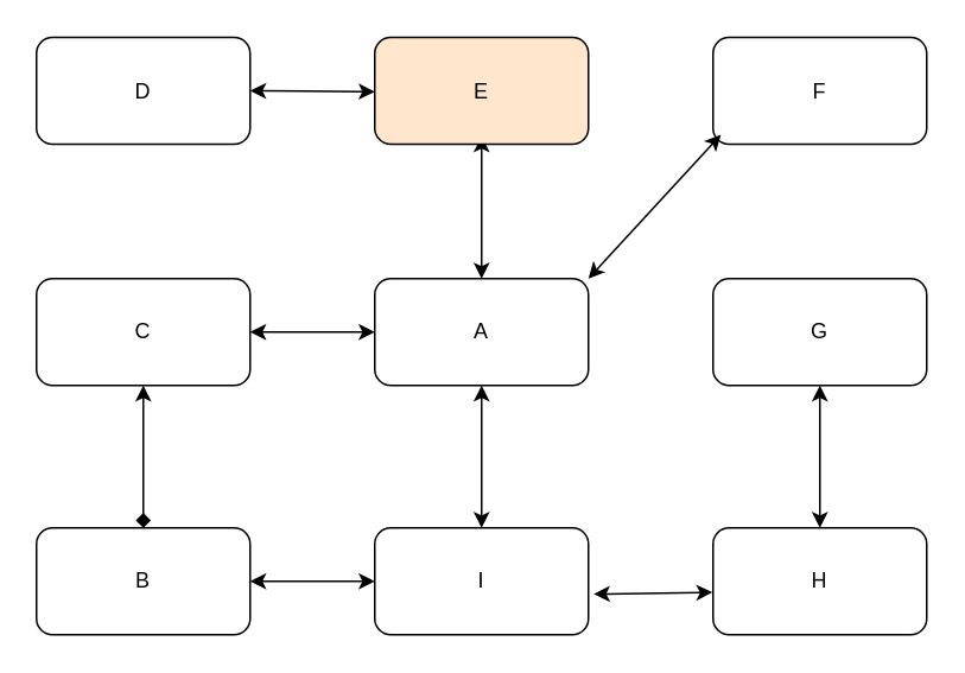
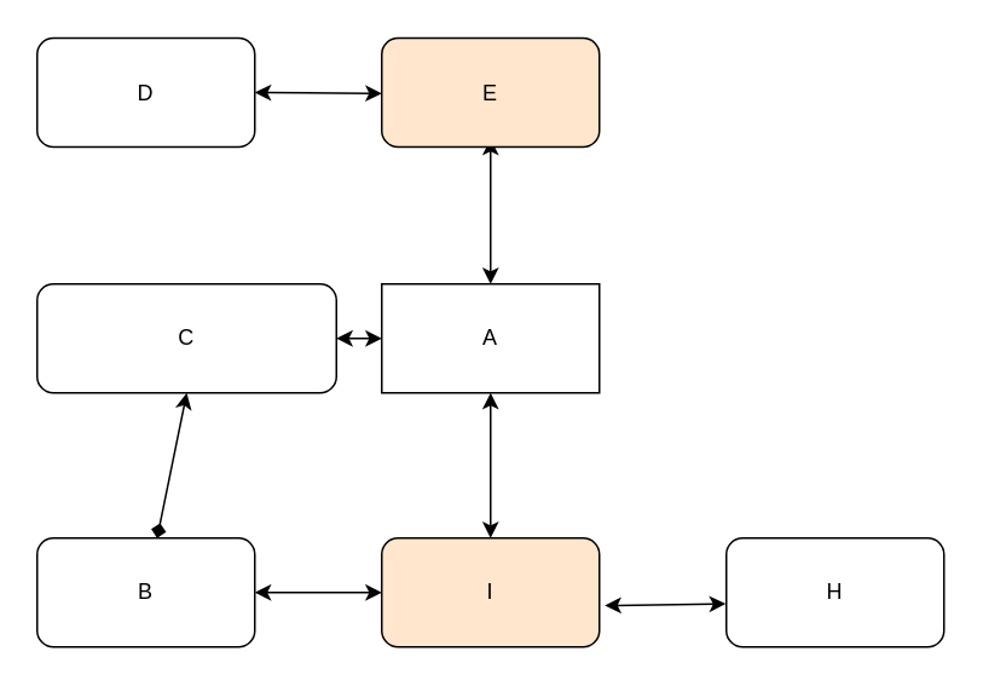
  <mxCell id="0" />
  <mxCell id="1" parent="0" />
  <mxCell id="2" value="" style="endArrow=classic;startArrow=classic;html=1;rounded=0;entryX=0.5;entryY=0;entryDx=0;entryDy=0;exitX=0.5;exitY=0.925;exitDx=0;exitDy=0;exitPerimeter=0;" edge="1" parent="1" target="3" source="8"><mxGeometry width="50" height="50" relative="1" as="geometry"><mxPoint x="250" y="126" as="sourcePoint" /><mxPoint x="380" y="126" as="targetPoint" /></mxGeometry></mxCell>
- <mxCell id="3" value="A" style="rounded=1;whiteSpace=wrap;html=1;" vertex="1" parent="1"><mxGeometry x="210" y="156" width="120" height="60" as="geometry" /></mxCell>
+ <mxCell id="3" value="A" style="whiteSpace=wrap;html=1;rounded=0;" vertex="1" parent="1"><mxGeometry x="210" y="156" width="120" height="60" as="geometry" /></mxCell>
  <mxCell id="4" value="B" style="rounded=1;whiteSpace=wrap;html=1;" vertex="1" parent="1"><mxGeometry x="20" y="296" width="120" height="60" as="geometry" /></mxCell>
- <mxCell id="5" value="C" style="rounded=1;whiteSpace=wrap;html=1;" vertex="1" parent="1"><mxGeometry x="20" y="156" width="120" height="60" as="geometry" /></mxCell>
- <mxCell id="6" value="G" style="rounded=1;whiteSpace=wrap;html=1;" vertex="1" parent="1"><mxGeometry x="400" y="156" width="120" height="60" as="geometry" /></mxCell>
+ <mxCell id="5" value="C" style="rounded=1;whiteSpace=wrap;html=1;" vertex="1" parent="1"><mxGeometry x="20" y="156" width="165" height="60" as="geometry" /></mxCell>
  <mxCell id="7" value="D" style="rounded=1;whiteSpace=wrap;html=1;" vertex="1" parent="1"><mxGeometry x="20" y="20.5" width="120" height="60" as="geometry" /></mxCell>
  <mxCell id="8" value="E" style="rounded=1;whiteSpace=wrap;html=1;fillColor=#ffe6cc;" vertex="1" parent="1"><mxGeometry x="210" y="20.5" width="120" height="60" as="geometry" /></mxCell>
- <mxCell id="9" value="F" style="rounded=1;whiteSpace=wrap;html=1;" vertex="1" parent="1"><mxGeometry x="400" y="20.5" width="120" height="60" as="geometry" /></mxCell>
  <mxCell id="10" value="H" style="rounded=1;whiteSpace=wrap;html=1;" vertex="1" parent="1"><mxGeometry x="400" y="296" width="120" height="60" as="geometry" /></mxCell>
- <mxCell id="11" value="I" style="rounded=1;whiteSpace=wrap;html=1;" vertex="1" parent="1"><mxGeometry x="210" y="296" width="120" height="60" as="geometry" /></mxCell>
+ <mxCell id="11" value="I" style="rounded=1;whiteSpace=wrap;html=1;fillColor=#ffe6cc;" vertex="1" parent="1"><mxGeometry x="210" y="296" width="120" height="60" as="geometry" /></mxCell>
  <mxCell id="12" value="" style="endArrow=classic;startArrow=classic;html=1;rounded=0;exitX=1;exitY=0.5;exitDx=0;exitDy=0;" edge="1" parent="1" source="7"><mxGeometry width="50" height="50" relative="1" as="geometry"><mxPoint x="600" y="66" as="sourcePoint" /><mxPoint x="210" y="51" as="targetPoint" /></mxGeometry></mxCell>
  <mxCell id="13" value="" style="endArrow=classic;startArrow=classic;html=1;rounded=0;entryX=0;entryY=0.5;entryDx=0;entryDy=0;" edge="1" parent="1" source="5" target="3"><mxGeometry width="50" height="50" relative="1" as="geometry"><mxPoint x="50" y="236" as="sourcePoint" /><mxPoint x="180" y="236" as="targetPoint" /></mxGeometry></mxCell>
  <mxCell id="14" value="" style="endArrow=classic;startArrow=classic;html=1;rounded=0;entryX=0.5;entryY=0;entryDx=0;entryDy=0;exitX=0.5;exitY=1;exitDx=0;exitDy=0;" edge="1" parent="1" source="3" target="11"><mxGeometry width="50" height="50" relative="1" as="geometry"><mxPoint x="550" y="266" as="sourcePoint" /><mxPoint x="680" y="266" as="targetPoint" /></mxGeometry></mxCell>
  <mxCell id="15" value="" style="endArrow=classic;startArrow=classic;html=1;rounded=0;entryX=-0.003;entryY=0.604;entryDx=0;entryDy=0;exitX=1.025;exitY=0.62;exitDx=0;exitDy=0;entryPerimeter=0;exitPerimeter=0;" edge="1" parent="1" source="11" target="10"><mxGeometry width="50" height="50" relative="1" as="geometry"><mxPoint x="279" y="386" as="sourcePoint" /><mxPoint x="409" y="386" as="targetPoint" /></mxGeometry></mxCell>
- <mxCell id="16" value="" style="endArrow=classic;startArrow=classic;html=1;rounded=0;entryX=0.5;entryY=0;entryDx=0;entryDy=0;exitX=0.5;exitY=1;exitDx=0;exitDy=0;" edge="1" parent="1" source="6" target="10"><mxGeometry width="50" height="50" relative="1" as="geometry"><mxPoint x="590" y="226" as="sourcePoint" /><mxPoint x="720" y="226" as="targetPoint" /></mxGeometry></mxCell>
- <mxCell id="17" value="" style="endArrow=classic;startArrow=classic;html=1;rounded=0;entryX=0.037;entryY=0.91;entryDx=0;entryDy=0;exitX=1;exitY=0;exitDx=0;exitDy=0;entryPerimeter=0;" edge="1" parent="1" source="3" target="9"><mxGeometry width="50" height="50" relative="1" as="geometry"><mxPoint x="620" y="155.05" as="sourcePoint" /><mxPoint x="750" y="155.05" as="targetPoint" /></mxGeometry></mxCell>
  <mxCell id="18" value="" style="endArrow=classic;startArrow=classic;html=1;rounded=0;entryX=0;entryY=0.5;entryDx=0;entryDy=0;exitX=1;exitY=0.5;exitDx=0;exitDy=0;" edge="1" parent="1" source="4" target="11"><mxGeometry width="50" height="50" relative="1" as="geometry"><mxPoint x="100" y="436" as="sourcePoint" /><mxPoint x="230" y="436" as="targetPoint" /></mxGeometry></mxCell>
  <mxCell id="19" value="" style="endArrow=diamond;startArrow=classic;html=1;rounded=0;exitX=0.5;exitY=1;exitDx=0;exitDy=0;" edge="1" parent="1" source="5" target="4"><mxGeometry width="50" height="50" relative="1" as="geometry"><mxPoint x="120" y="436" as="sourcePoint" /><mxPoint x="250" y="436" as="targetPoint" /></mxGeometry></mxCell>
